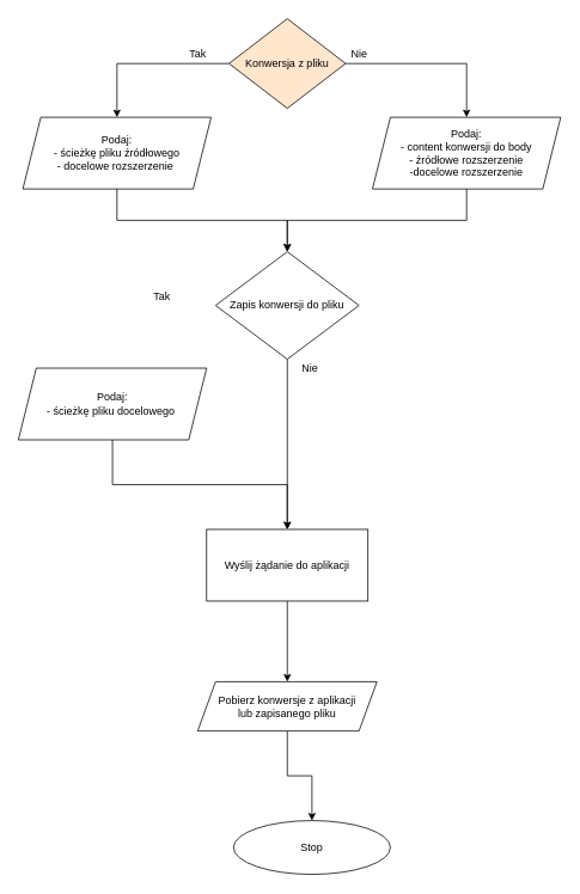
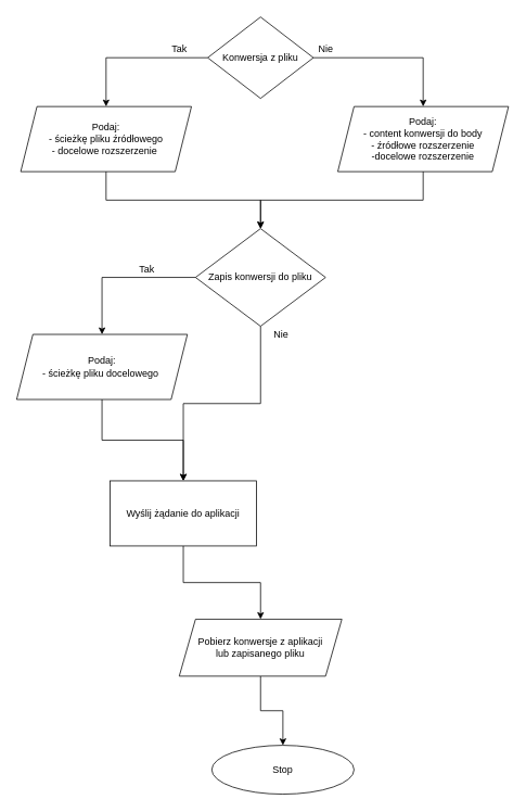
  <mxCell id="0" />
  <mxCell id="1" parent="0" />
  <mxCell id="2" value="" style="edgeStyle=orthogonalEdgeStyle;rounded=0;orthogonalLoop=1;jettySize=auto;html=1;" edge="1" parent="1" source="3" target="21"><mxGeometry relative="1" as="geometry" /></mxCell>
- <mxCell id="3" value="Wyślij żądanie do aplikacji" style="rounded=0;whiteSpace=wrap;html=1;" vertex="1" parent="1"><mxGeometry x="230" y="590" width="180" height="80" as="geometry" /></mxCell>
+ <mxCell id="3" value="Wyślij żądanie do aplikacji" style="rounded=0;whiteSpace=wrap;html=1;" vertex="1" parent="1"><mxGeometry x="135" y="590" width="180" height="80" as="geometry" /></mxCell>
  <mxCell id="4" style="edgeStyle=orthogonalEdgeStyle;rounded=0;orthogonalLoop=1;jettySize=auto;html=1;exitX=0;exitY=0.5;exitDx=0;exitDy=0;" edge="1" parent="1" source="6" target="8"><mxGeometry relative="1" as="geometry" /></mxCell>
  <mxCell id="5" style="edgeStyle=orthogonalEdgeStyle;rounded=0;orthogonalLoop=1;jettySize=auto;html=1;exitX=1;exitY=0.5;exitDx=0;exitDy=0;" edge="1" parent="1" source="6" target="17"><mxGeometry relative="1" as="geometry" /></mxCell>
- <mxCell id="6" value="Konwersja z pliku" style="rhombus;whiteSpace=wrap;html=1;fillColor=#ffe6cc;" vertex="1" parent="1"><mxGeometry x="255" y="20" width="130" height="100" as="geometry" /></mxCell>
+ <mxCell id="6" value="Konwersja z pliku" style="rhombus;whiteSpace=wrap;html=1;" vertex="1" parent="1"><mxGeometry x="255" y="20" width="130" height="100" as="geometry" /></mxCell>
  <mxCell id="7" style="edgeStyle=orthogonalEdgeStyle;rounded=0;orthogonalLoop=1;jettySize=auto;html=1;exitX=0.5;exitY=1;exitDx=0;exitDy=0;" edge="1" parent="1" source="8" target="12"><mxGeometry relative="1" as="geometry" /></mxCell>
  <mxCell id="8" value="Podaj:&lt;br&gt;- ścieżkę pliku źródłowego&lt;br&gt;- docelowe rozszerzenie&amp;nbsp;" style="shape=parallelogram;perimeter=parallelogramPerimeter;whiteSpace=wrap;html=1;fixedSize=1;" vertex="1" parent="1"><mxGeometry x="25" y="130" width="210" height="80" as="geometry" /></mxCell>
  <mxCell id="9" value="Tak" style="text;html=1;align=center;verticalAlign=middle;resizable=0;points=[];autosize=1;strokeColor=none;" vertex="1" parent="1"><mxGeometry x="205" y="50" width="30" height="20" as="geometry" /></mxCell>
+ <mxCell id="10" style="edgeStyle=orthogonalEdgeStyle;rounded=0;orthogonalLoop=1;jettySize=auto;html=1;exitX=0;exitY=0.5;exitDx=0;exitDy=0;entryX=0.5;entryY=0;entryDx=0;entryDy=0;" edge="1" parent="1" source="12" target="14"><mxGeometry relative="1" as="geometry" /></mxCell>
  <mxCell id="11" style="edgeStyle=orthogonalEdgeStyle;rounded=0;orthogonalLoop=1;jettySize=auto;html=1;exitX=0.5;exitY=1;exitDx=0;exitDy=0;entryX=0.5;entryY=0;entryDx=0;entryDy=0;" edge="1" parent="1" source="12" target="3"><mxGeometry relative="1" as="geometry"><mxPoint x="520" y="395" as="targetPoint" /></mxGeometry></mxCell>
  <mxCell id="12" value="Zapis konwersji do pliku" style="rhombus;whiteSpace=wrap;html=1;" vertex="1" parent="1"><mxGeometry x="240" y="280" width="160" height="120" as="geometry" /></mxCell>
  <mxCell id="13" style="edgeStyle=orthogonalEdgeStyle;rounded=0;orthogonalLoop=1;jettySize=auto;html=1;exitX=0.5;exitY=1;exitDx=0;exitDy=0;" edge="1" parent="1" source="14" target="3"><mxGeometry relative="1" as="geometry" /></mxCell>
  <mxCell id="14" value="Podaj:&lt;br&gt;- ścieżkę pliku docelowego&amp;nbsp;" style="shape=parallelogram;perimeter=parallelogramPerimeter;whiteSpace=wrap;html=1;fixedSize=1;" vertex="1" parent="1"><mxGeometry x="20" y="410" width="210" height="80" as="geometry" /></mxCell>
  <mxCell id="15" value="Tak" style="text;html=1;align=center;verticalAlign=middle;resizable=0;points=[];autosize=1;strokeColor=none;" vertex="1" parent="1"><mxGeometry x="165" y="320" width="30" height="20" as="geometry" /></mxCell>
  <mxCell id="16" style="edgeStyle=orthogonalEdgeStyle;rounded=0;orthogonalLoop=1;jettySize=auto;html=1;exitX=0.5;exitY=1;exitDx=0;exitDy=0;entryX=0.5;entryY=0;entryDx=0;entryDy=0;" edge="1" parent="1" source="17" target="12"><mxGeometry relative="1" as="geometry" /></mxCell>
  <mxCell id="17" value="Podaj:&lt;br&gt;- content konwersji do body&lt;br&gt;- źródłowe rozszerzenie&lt;br&gt;-docelowe rozszerzenie&lt;br&gt;" style="shape=parallelogram;perimeter=parallelogramPerimeter;whiteSpace=wrap;html=1;fixedSize=1;" vertex="1" parent="1"><mxGeometry x="415" y="130" width="210" height="80" as="geometry" /></mxCell>
  <mxCell id="18" value="Nie" style="text;html=1;align=center;verticalAlign=middle;resizable=0;points=[];autosize=1;strokeColor=none;" vertex="1" parent="1"><mxGeometry x="385" y="50" width="30" height="20" as="geometry" /></mxCell>
  <mxCell id="19" value="Nie" style="text;html=1;align=center;verticalAlign=middle;resizable=0;points=[];autosize=1;strokeColor=none;" vertex="1" parent="1"><mxGeometry x="330" y="400" width="30" height="20" as="geometry" /></mxCell>
  <mxCell id="20" value="" style="edgeStyle=orthogonalEdgeStyle;rounded=0;orthogonalLoop=1;jettySize=auto;html=1;" edge="1" parent="1" source="21" target="22"><mxGeometry relative="1" as="geometry" /></mxCell>
- <mxCell id="21" value="Pobierz konwersje z aplikacji &lt;br&gt;lub zapisanego pliku" style="shape=parallelogram;perimeter=parallelogramPerimeter;whiteSpace=wrap;html=1;fixedSize=1;rounded=0;" vertex="1" parent="1"><mxGeometry x="220" y="760" width="200" height="55" as="geometry" /></mxCell>
+ <mxCell id="21" value="Pobierz konwersje z aplikacji &lt;br&gt;lub zapisanego pliku" style="shape=parallelogram;perimeter=parallelogramPerimeter;whiteSpace=wrap;html=1;fixedSize=1;rounded=0;" vertex="1" parent="1"><mxGeometry x="220" y="760" width="200" height="70" as="geometry" /></mxCell>
  <mxCell id="22" value="Stop" style="ellipse;whiteSpace=wrap;html=1;rounded=0;" vertex="1" parent="1"><mxGeometry x="260" y="915" width="175" height="60" as="geometry" /></mxCell>
